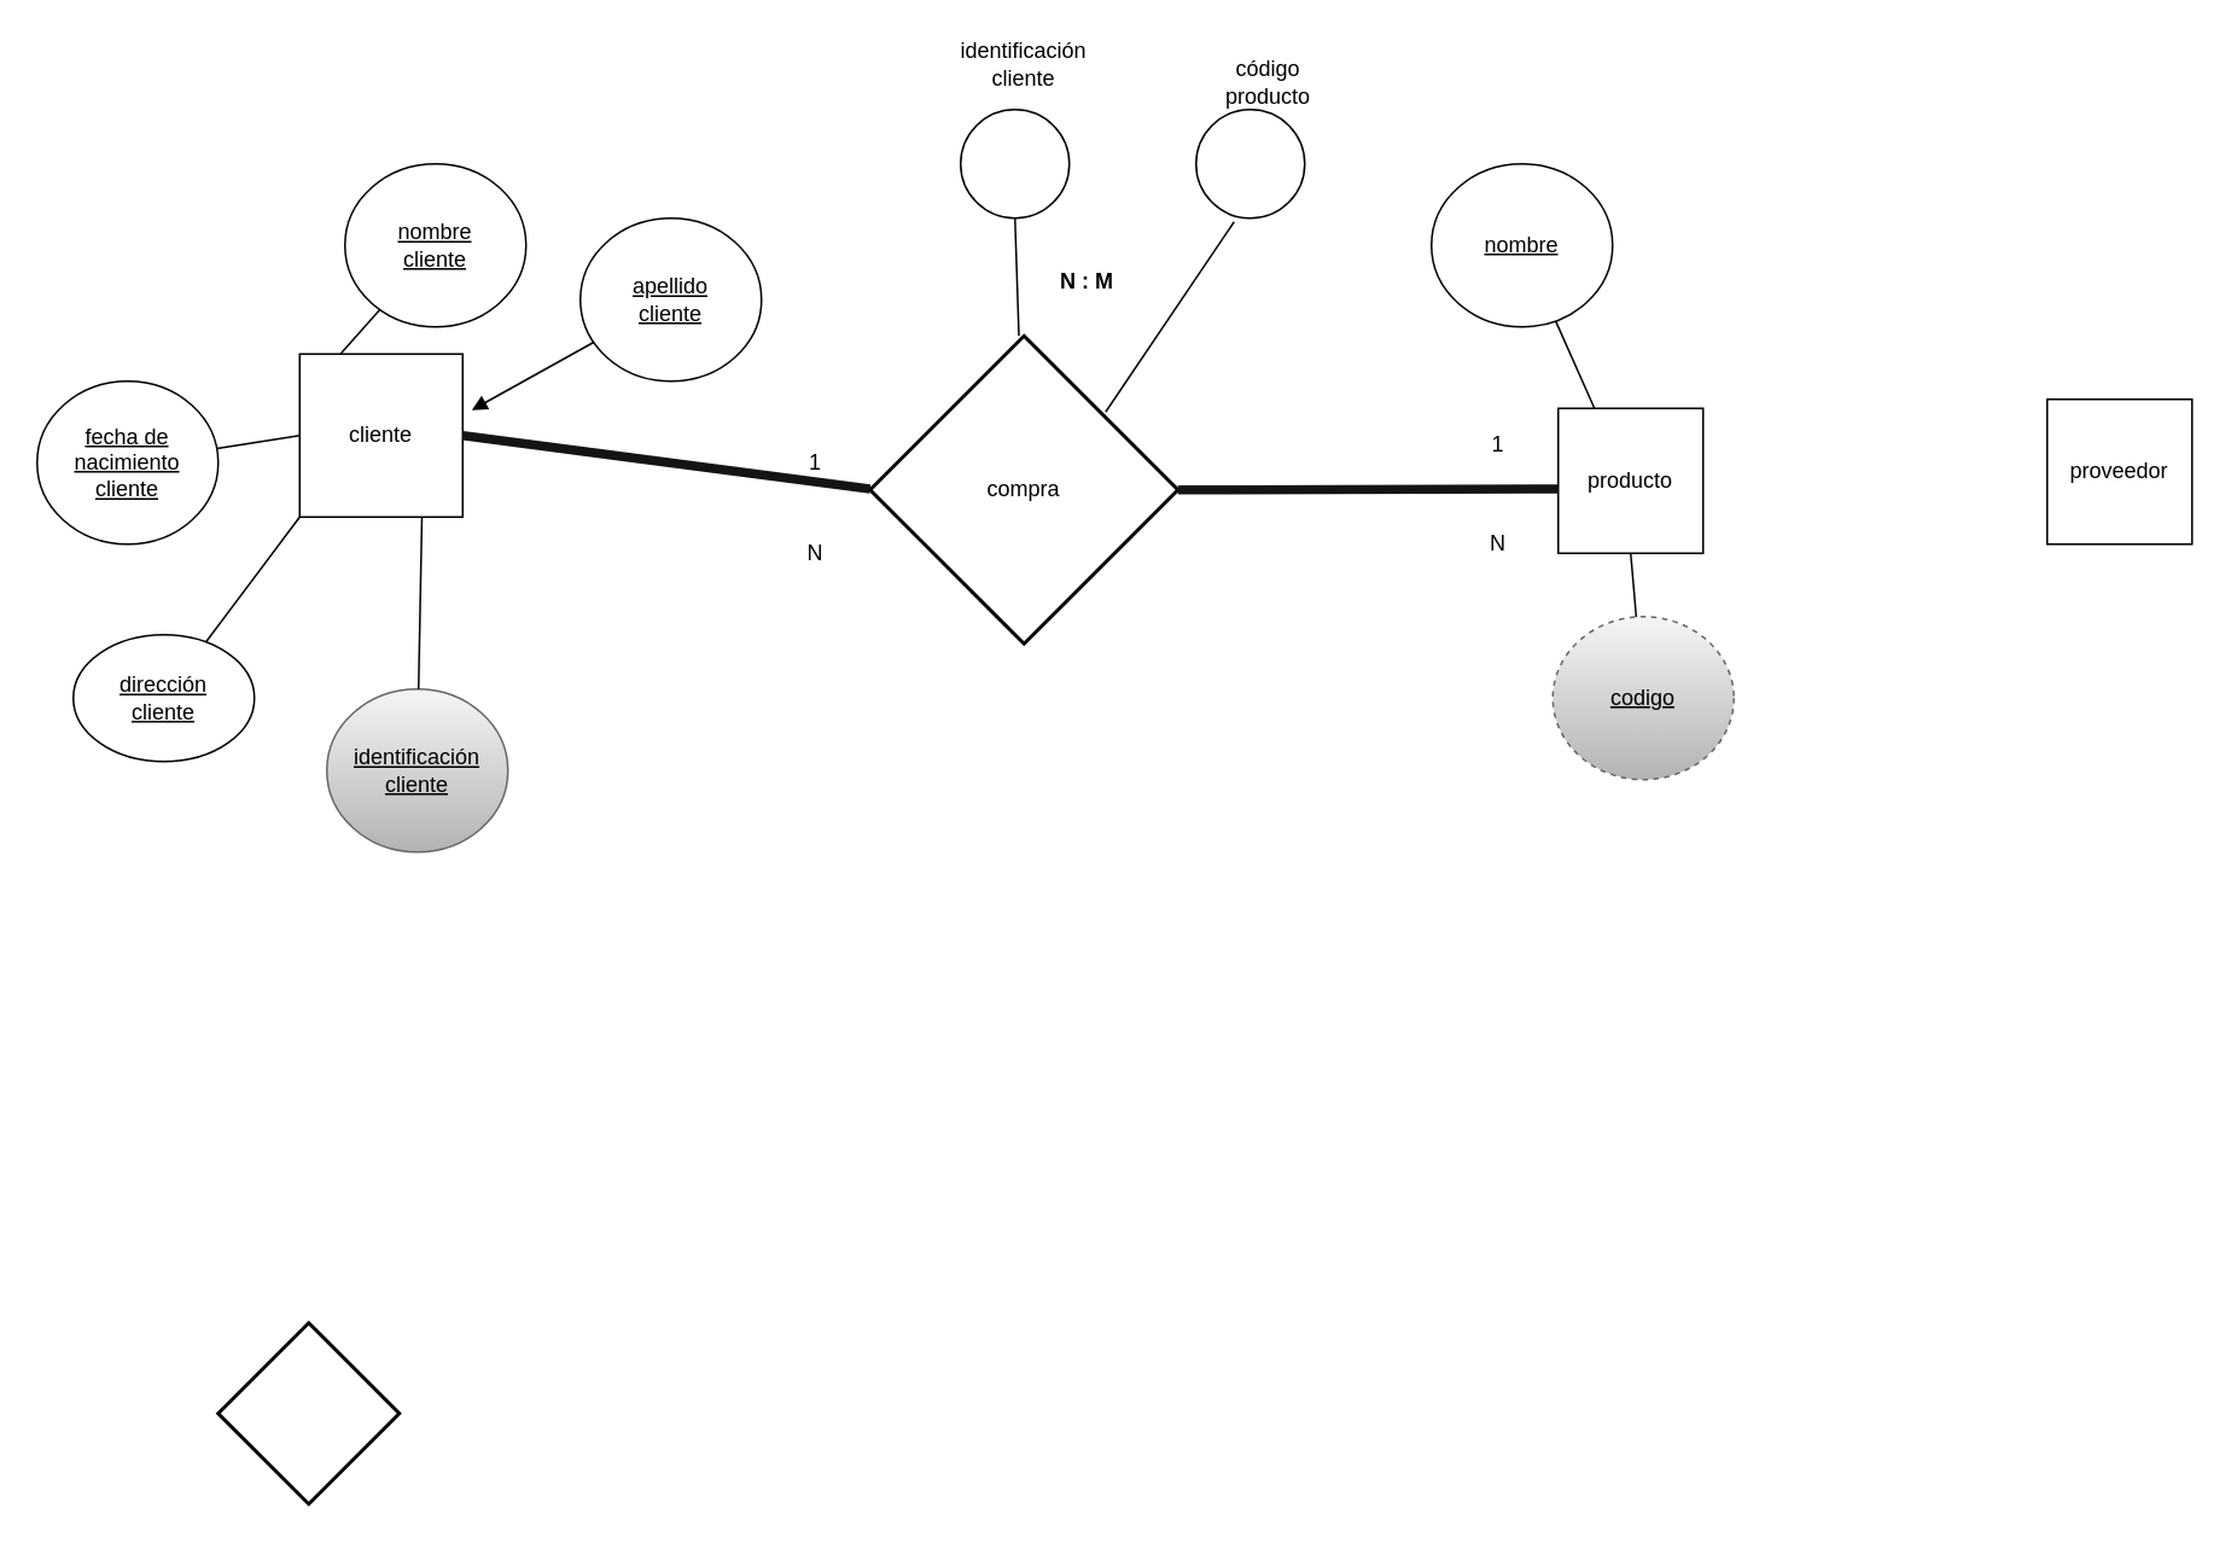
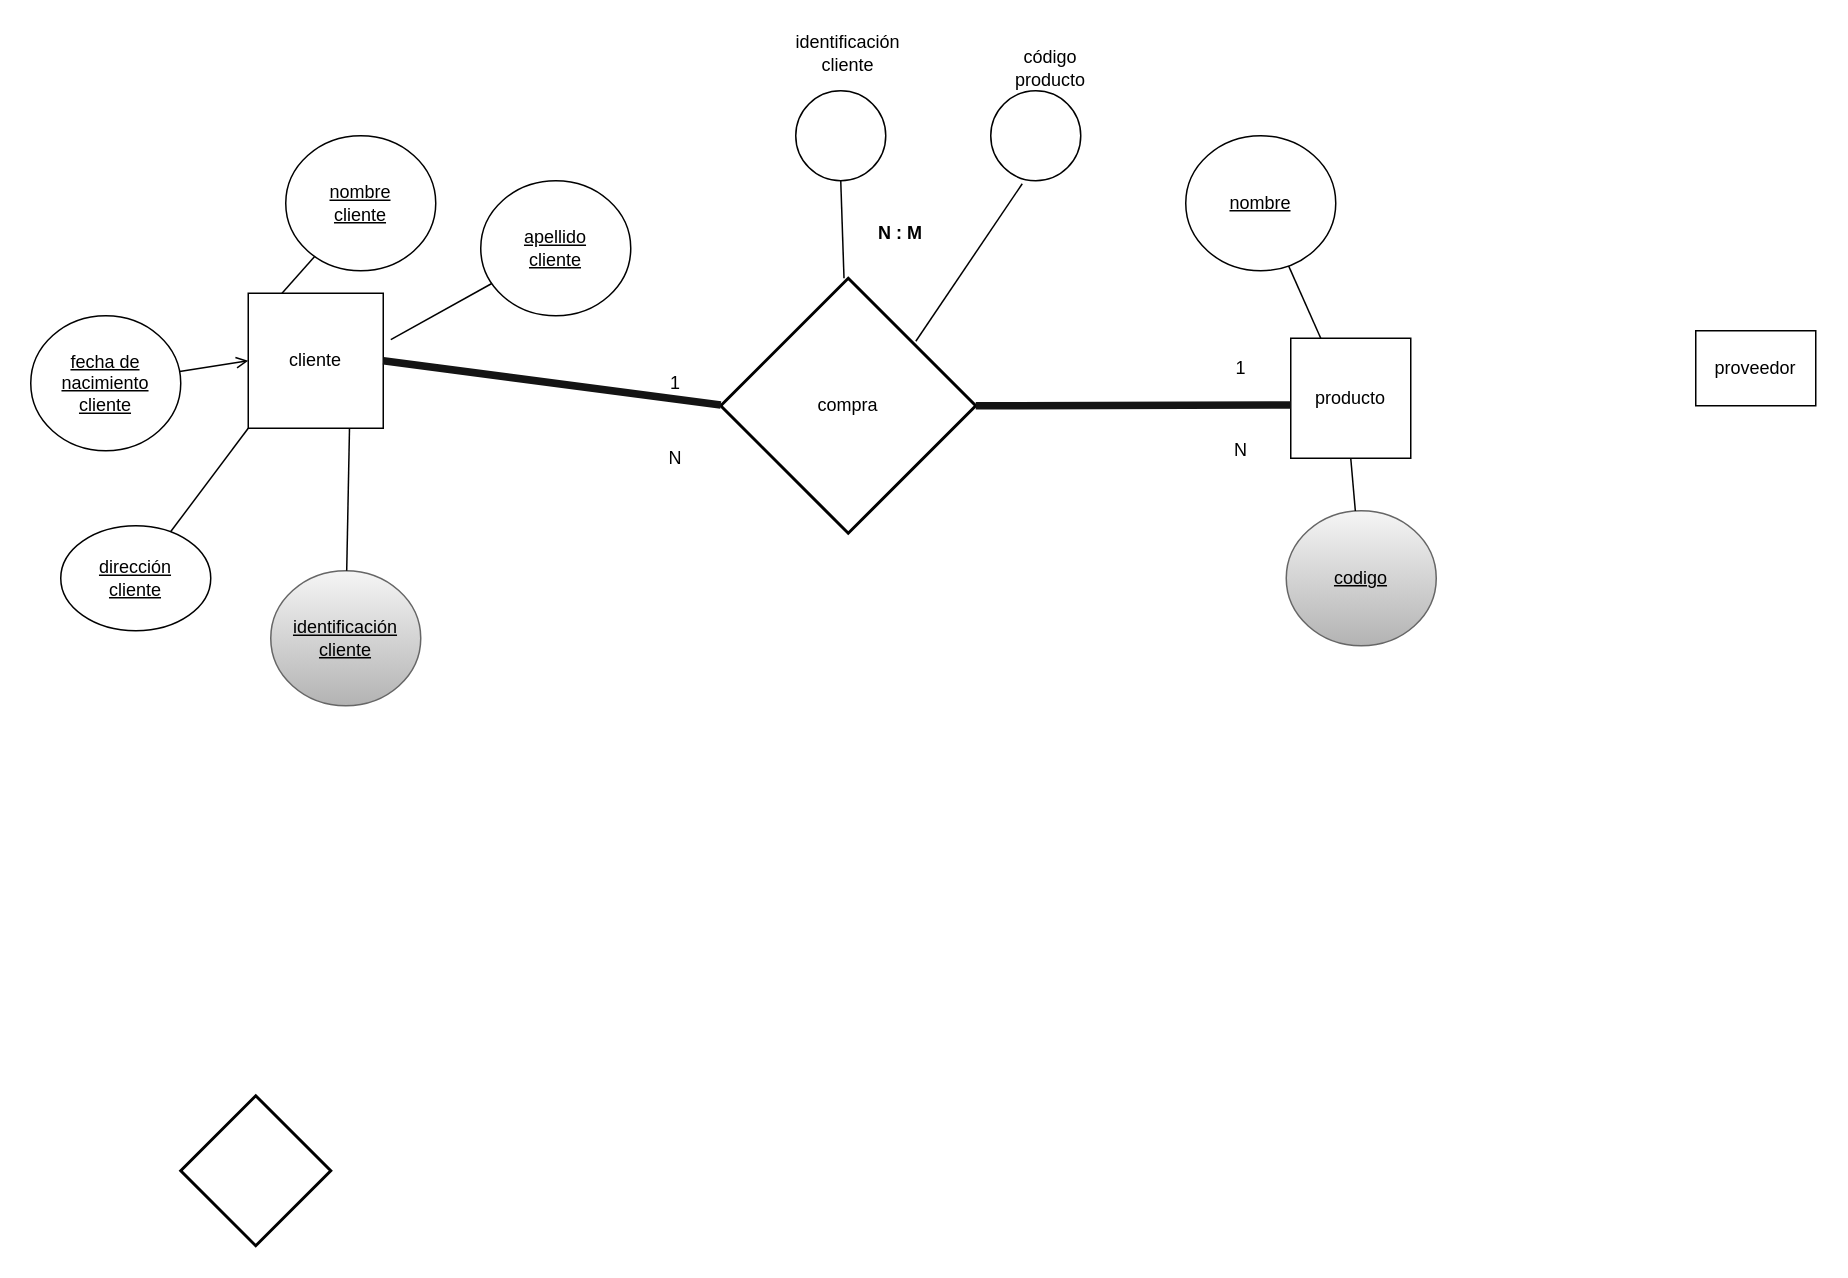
  <mxCell id="0" />
  <mxCell id="1" parent="0" />
  <mxCell id="2" value="cliente" style="whiteSpace=wrap;html=1;aspect=fixed;" vertex="1" parent="1"><mxGeometry x="165" y="195" width="90" height="90" as="geometry" /></mxCell>
  <mxCell id="3" value="producto" style="whiteSpace=wrap;html=1;aspect=fixed;" vertex="1" parent="1"><mxGeometry x="860" y="225" width="80" height="80" as="geometry" /></mxCell>
- <mxCell id="4" value="proveedor" style="whiteSpace=wrap;html=1;aspect=fixed;" vertex="1" parent="1"><mxGeometry x="1130" y="220" width="80" height="80" as="geometry" /></mxCell>
+ <mxCell id="4" value="proveedor" style="whiteSpace=wrap;html=1;aspect=fixed;" vertex="1" parent="1"><mxGeometry x="1130" y="220" width="80" height="50" as="geometry" /></mxCell>
  <mxCell id="5" value="nombre&lt;br&gt;cliente" style="ellipse;whiteSpace=wrap;html=1;align=center;fontStyle=4;" vertex="1" parent="1"><mxGeometry x="190" y="90" width="100" height="90" as="geometry" /></mxCell>
  <mxCell id="6" value="" style="endArrow=none;html=1;rounded=0;entryX=0.25;entryY=0;entryDx=0;entryDy=0;" edge="1" parent="1" source="5" target="2"><mxGeometry relative="1" as="geometry"><mxPoint x="460" y="480" as="sourcePoint" /><mxPoint x="620" y="480" as="targetPoint" /></mxGeometry></mxCell>
  <mxCell id="7" value="nombre" style="ellipse;whiteSpace=wrap;html=1;align=center;fontStyle=4;" vertex="1" parent="1"><mxGeometry x="790" y="90" width="100" height="90" as="geometry" /></mxCell>
  <mxCell id="8" value="" style="endArrow=none;html=1;rounded=0;entryX=0.25;entryY=0;entryDx=0;entryDy=0;" edge="1" parent="1" source="7" target="3"><mxGeometry relative="1" as="geometry"><mxPoint x="950" y="490" as="sourcePoint" /><mxPoint x="693" y="235" as="targetPoint" /></mxGeometry></mxCell>
  <mxCell id="9" value="identificación&lt;br&gt;cliente" style="ellipse;whiteSpace=wrap;html=1;align=center;fontStyle=4;fillColor=#f5f5f5;strokeColor=#666666;gradientColor=#b3b3b3;" vertex="1" parent="1"><mxGeometry x="180" y="380" width="100" height="90" as="geometry" /></mxCell>
  <mxCell id="10" value="" style="endArrow=none;html=1;rounded=0;entryX=0.75;entryY=1;entryDx=0;entryDy=0;" edge="1" parent="1" source="9" target="2"><mxGeometry relative="1" as="geometry"><mxPoint x="590" y="650" as="sourcePoint" /><mxPoint x="333" y="395" as="targetPoint" /></mxGeometry></mxCell>
  <mxCell id="11" value="fecha de nacimiento&lt;br&gt;cliente" style="ellipse;whiteSpace=wrap;html=1;align=center;fontStyle=4;" vertex="1" parent="1"><mxGeometry x="20" y="210" width="100" height="90" as="geometry" /></mxCell>
- <mxCell id="12" value="" style="endArrow=none;html=1;rounded=0;entryX=0;entryY=0.5;entryDx=0;entryDy=0;" edge="1" parent="1" source="11" target="2"><mxGeometry relative="1" as="geometry"><mxPoint x="600" y="660" as="sourcePoint" /><mxPoint x="180" y="320" as="targetPoint" /></mxGeometry></mxCell>
+ <mxCell id="12" value="" style="endArrow=open;html=1;rounded=0;entryX=0;entryY=0.5;entryDx=0;entryDy=0;" edge="1" parent="1" source="11" target="2"><mxGeometry relative="1" as="geometry"><mxPoint x="600" y="660" as="sourcePoint" /><mxPoint x="180" y="320" as="targetPoint" /></mxGeometry></mxCell>
  <mxCell id="13" value="dirección&lt;br&gt;cliente" style="ellipse;whiteSpace=wrap;html=1;align=center;fontStyle=4;" vertex="1" parent="1"><mxGeometry x="40" y="350" width="100" height="70" as="geometry" /></mxCell>
  <mxCell id="14" value="" style="endArrow=none;html=1;rounded=0;entryX=0;entryY=1;entryDx=0;entryDy=0;" edge="1" parent="1" source="13" target="2"><mxGeometry relative="1" as="geometry"><mxPoint x="610" y="670" as="sourcePoint" /><mxPoint x="250" y="330" as="targetPoint" /></mxGeometry></mxCell>
  <mxCell id="15" value="apellido &lt;br&gt;cliente" style="ellipse;whiteSpace=wrap;html=1;align=center;fontStyle=4;" vertex="1" parent="1"><mxGeometry x="320" y="120" width="100" height="90" as="geometry" /></mxCell>
- <mxCell id="16" value="" style="endArrow=block;html=1;rounded=0;entryX=1.056;entryY=0.344;entryDx=0;entryDy=0;entryPerimeter=0;" edge="1" parent="1" source="15" target="2"><mxGeometry relative="1" as="geometry"><mxPoint x="590" y="510" as="sourcePoint" /><mxPoint x="280" y="258" as="targetPoint" /></mxGeometry></mxCell>
- <mxCell id="17" value="codigo" style="ellipse;whiteSpace=wrap;html=1;align=center;fontStyle=4;fillColor=#f5f5f5;gradientColor=#b3b3b3;strokeColor=#666666;dashed=1;" vertex="1" parent="1"><mxGeometry x="857" y="340" width="100" height="90" as="geometry" /></mxCell>
+ <mxCell id="16" value="" style="endArrow=none;html=1;rounded=0;entryX=1.056;entryY=0.344;entryDx=0;entryDy=0;entryPerimeter=0;" edge="1" parent="1" source="15" target="2"><mxGeometry relative="1" as="geometry"><mxPoint x="590" y="510" as="sourcePoint" /><mxPoint x="280" y="258" as="targetPoint" /></mxGeometry></mxCell>
+ <mxCell id="17" value="codigo" style="ellipse;whiteSpace=wrap;html=1;align=center;fontStyle=4;fillColor=#f5f5f5;gradientColor=#b3b3b3;strokeColor=#666666;" vertex="1" parent="1"><mxGeometry x="857" y="340" width="100" height="90" as="geometry" /></mxCell>
  <mxCell id="18" value="" style="endArrow=none;html=1;rounded=0;entryX=0.5;entryY=1;entryDx=0;entryDy=0;" edge="1" parent="1" source="17" target="3"><mxGeometry relative="1" as="geometry"><mxPoint x="960" y="500" as="sourcePoint" /><mxPoint x="940" y="340" as="targetPoint" /></mxGeometry></mxCell>
  <mxCell id="19" value="" style="strokeWidth=2;html=1;shape=mxgraph.flowchart.decision;whiteSpace=wrap;" vertex="1" parent="1"><mxGeometry x="120" y="730" width="100" height="100" as="geometry" /></mxCell>
  <mxCell id="20" value="compra" style="strokeWidth=2;html=1;shape=mxgraph.flowchart.decision;whiteSpace=wrap;" vertex="1" parent="1"><mxGeometry x="480" y="185" width="170" height="170" as="geometry" /></mxCell>
  <mxCell id="21" value="" style="endArrow=none;html=1;rounded=0;exitX=1;exitY=0.5;exitDx=0;exitDy=0;strokeColor=#141414;strokeWidth=5;" edge="1" parent="1" source="2"><mxGeometry relative="1" as="geometry"><mxPoint x="320" y="269.5" as="sourcePoint" /><mxPoint x="480" y="269.5" as="targetPoint" /></mxGeometry></mxCell>
  <mxCell id="22" value="" style="endArrow=none;html=1;rounded=0;exitX=1;exitY=0.5;exitDx=0;exitDy=0;strokeColor=#141414;strokeWidth=5;" edge="1" parent="1"><mxGeometry relative="1" as="geometry"><mxPoint x="650" y="270" as="sourcePoint" /><mxPoint x="860" y="269.5" as="targetPoint" /></mxGeometry></mxCell>
  <mxCell id="23" value="1" style="text;strokeColor=none;align=center;fillColor=none;html=1;verticalAlign=middle;whiteSpace=wrap;rounded=0;" vertex="1" parent="1"><mxGeometry x="420" y="240" width="60" height="30" as="geometry" /></mxCell>
  <mxCell id="24" value="N" style="text;strokeColor=none;align=center;fillColor=none;html=1;verticalAlign=middle;whiteSpace=wrap;rounded=0;" vertex="1" parent="1"><mxGeometry x="420" y="290" width="60" height="30" as="geometry" /></mxCell>
  <mxCell id="25" value="N" style="text;strokeColor=none;align=center;fillColor=none;html=1;verticalAlign=middle;whiteSpace=wrap;rounded=0;" vertex="1" parent="1"><mxGeometry x="797" y="285" width="60" height="30" as="geometry" /></mxCell>
  <mxCell id="26" value="1" style="text;strokeColor=none;align=center;fillColor=none;html=1;verticalAlign=middle;whiteSpace=wrap;rounded=0;" vertex="1" parent="1"><mxGeometry x="797" y="230" width="60" height="30" as="geometry" /></mxCell>
  <mxCell id="27" value="&lt;b&gt;N : M&lt;/b&gt;" style="text;strokeColor=none;align=center;fillColor=none;html=1;verticalAlign=middle;whiteSpace=wrap;rounded=0;" vertex="1" parent="1"><mxGeometry x="570" y="140" width="60" height="30" as="geometry" /></mxCell>
  <mxCell id="28" value="" style="verticalLabelPosition=bottom;verticalAlign=top;html=1;shape=mxgraph.flowchart.on-page_reference;" vertex="1" parent="1"><mxGeometry x="530" y="60" width="60" height="60" as="geometry" /></mxCell>
  <mxCell id="29" value="" style="endArrow=none;html=1;rounded=0;" edge="1" parent="1" source="20"><mxGeometry width="50" height="50" relative="1" as="geometry"><mxPoint x="510" y="170" as="sourcePoint" /><mxPoint x="560" y="120" as="targetPoint" /></mxGeometry></mxCell>
  <mxCell id="30" value="identificación cliente" style="text;strokeColor=none;align=center;fillColor=none;html=1;verticalAlign=middle;whiteSpace=wrap;rounded=0;" vertex="1" parent="1"><mxGeometry x="535" y="20" width="60" height="30" as="geometry" /></mxCell>
  <mxCell id="31" value="" style="verticalLabelPosition=bottom;verticalAlign=top;html=1;shape=mxgraph.flowchart.on-page_reference;" vertex="1" parent="1"><mxGeometry x="660" y="60" width="60" height="60" as="geometry" /></mxCell>
  <mxCell id="32" value="" style="endArrow=none;html=1;rounded=0;exitX=0.765;exitY=0.247;exitDx=0;exitDy=0;exitPerimeter=0;entryX=0.35;entryY=1.033;entryDx=0;entryDy=0;entryPerimeter=0;" edge="1" parent="1" source="20" target="31"><mxGeometry width="50" height="50" relative="1" as="geometry"><mxPoint x="662" y="180" as="sourcePoint" /><mxPoint x="680" y="130" as="targetPoint" /></mxGeometry></mxCell>
  <mxCell id="33" value="código producto" style="text;strokeColor=none;align=center;fillColor=none;html=1;verticalAlign=middle;whiteSpace=wrap;rounded=0;" vertex="1" parent="1"><mxGeometry x="670" y="30" width="60" height="30" as="geometry" /></mxCell>
